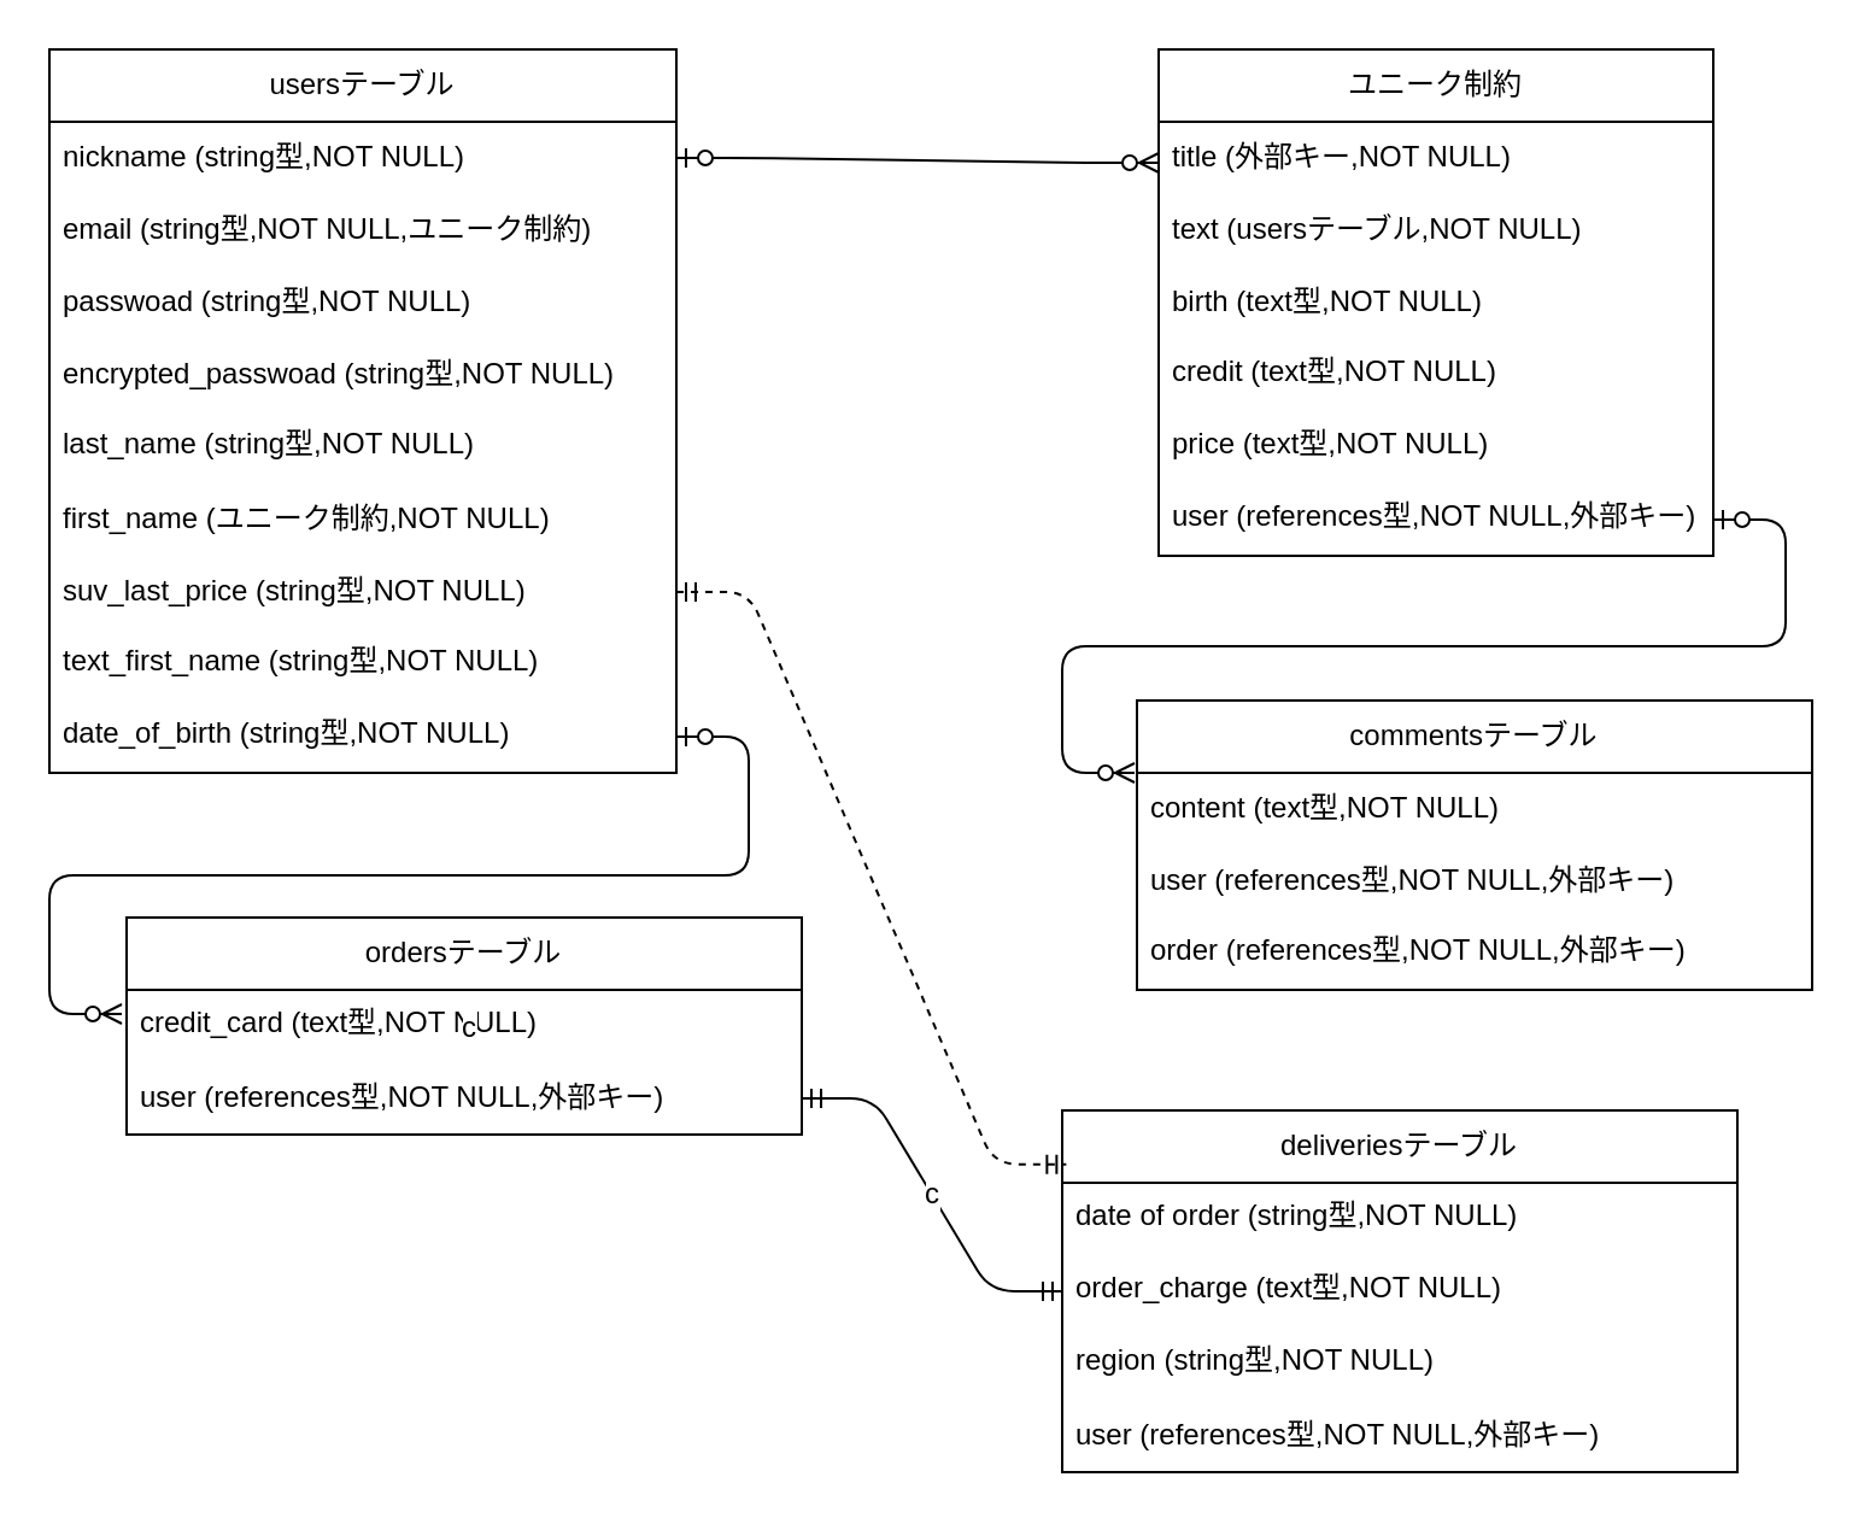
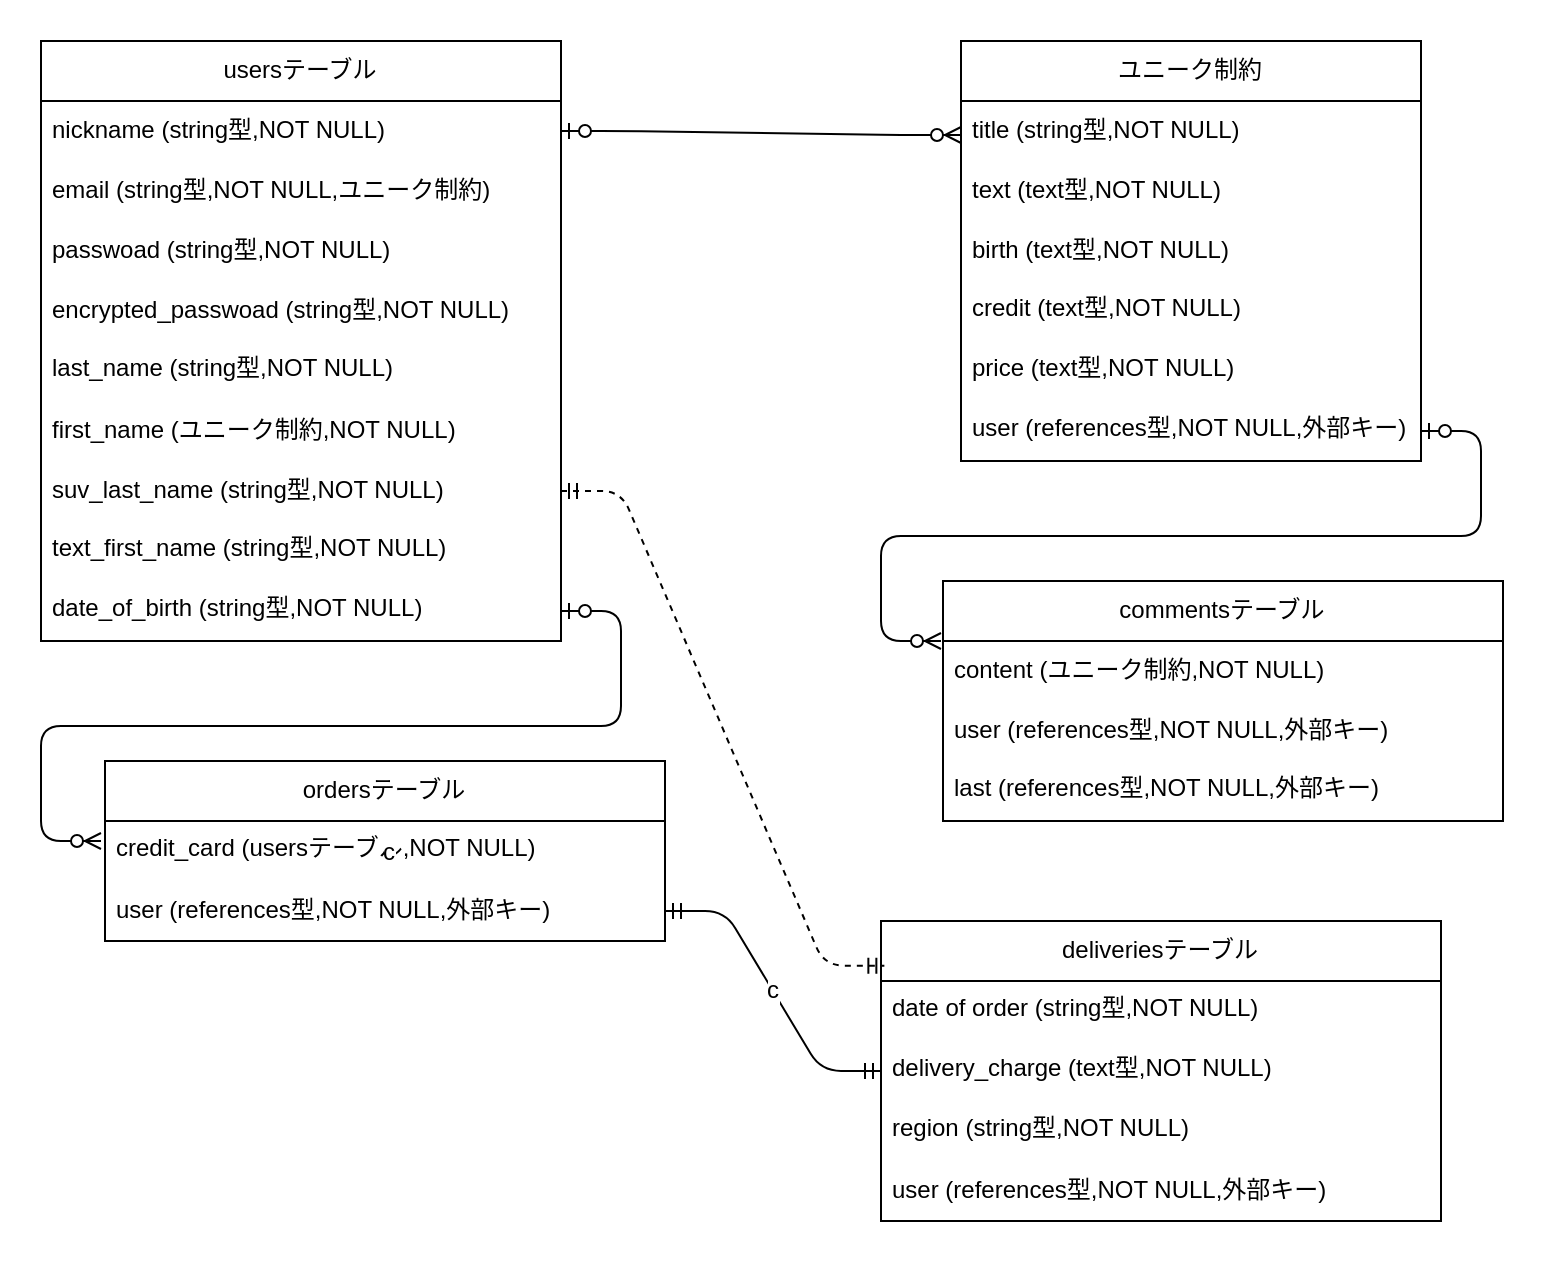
  <mxCell id="0" />
  <mxCell id="1" parent="0" />
  <mxCell id="2" value="usersテーブル" style="swimlane;fontStyle=0;childLayout=stackLayout;horizontal=1;startSize=30;horizontalStack=0;resizeParent=1;resizeParentMax=0;resizeLast=0;collapsible=1;marginBottom=0;whiteSpace=wrap;html=1;" parent="1" vertex="1"><mxGeometry x="20" y="20" width="260" height="300" as="geometry"><mxRectangle x="40" y="10" width="120" height="30" as="alternateBounds" /></mxGeometry></mxCell>
  <mxCell id="3" value="nickname (string型,NOT NULL)" style="text;strokeColor=none;fillColor=none;align=left;verticalAlign=middle;spacingLeft=4;spacingRight=4;overflow=hidden;points=[[0,0.5],[1,0.5]];portConstraint=eastwest;rotatable=0;whiteSpace=wrap;html=1;" parent="2" vertex="1"><mxGeometry y="30" width="260" height="30" as="geometry" /></mxCell>
  <mxCell id="4" value="email (string型,NOT NULL,ユニーク制約)" style="text;strokeColor=none;fillColor=none;align=left;verticalAlign=middle;spacingLeft=4;spacingRight=4;overflow=hidden;points=[[0,0.5],[1,0.5]];portConstraint=eastwest;rotatable=0;whiteSpace=wrap;html=1;" parent="2" vertex="1"><mxGeometry y="60" width="260" height="30" as="geometry" /></mxCell>
  <mxCell id="5" value="passwoad (string型,NOT NULL)" style="text;strokeColor=none;fillColor=none;align=left;verticalAlign=middle;spacingLeft=4;spacingRight=4;overflow=hidden;points=[[0,0.5],[1,0.5]];portConstraint=eastwest;rotatable=0;whiteSpace=wrap;html=1;" parent="2" vertex="1"><mxGeometry y="90" width="260" height="30" as="geometry" /></mxCell>
  <mxCell id="6" value="encrypted_passwoad (string型,NOT NULL)" style="text;strokeColor=none;fillColor=none;align=left;verticalAlign=middle;spacingLeft=4;spacingRight=4;overflow=hidden;points=[[0,0.5],[1,0.5]];portConstraint=eastwest;rotatable=0;whiteSpace=wrap;html=1;" parent="2" vertex="1"><mxGeometry y="120" width="260" height="30" as="geometry" /></mxCell>
  <mxCell id="7" value="last_name (string型,NOT NULL)" style="text;strokeColor=none;fillColor=none;spacingLeft=4;spacingRight=4;overflow=hidden;rotatable=0;points=[[0,0.5],[1,0.5]];portConstraint=eastwest;fontSize=12;" parent="2" vertex="1"><mxGeometry y="150" width="260" height="30" as="geometry" /></mxCell>
  <mxCell id="8" value="first_name&amp;nbsp;(ユニーク制約,NOT NULL)" style="text;strokeColor=none;fillColor=none;align=left;verticalAlign=middle;spacingLeft=4;spacingRight=4;overflow=hidden;points=[[0,0.5],[1,0.5]];portConstraint=eastwest;rotatable=0;whiteSpace=wrap;html=1;" parent="2" vertex="1"><mxGeometry y="180" width="260" height="30" as="geometry" /></mxCell>
- <mxCell id="9" value="&lt;span style=&quot;&quot;&gt;suv_last_price&amp;nbsp;(string型,NOT NULL)&lt;/span&gt;" style="text;strokeColor=none;fillColor=none;align=left;verticalAlign=middle;spacingLeft=4;spacingRight=4;overflow=hidden;points=[[0,0.5],[1,0.5]];portConstraint=eastwest;rotatable=0;whiteSpace=wrap;html=1;" parent="2" vertex="1"><mxGeometry y="210" width="260" height="30" as="geometry" /></mxCell>
+ <mxCell id="9" value="&lt;span style=&quot;&quot;&gt;suv_last_name&amp;nbsp;(string型,NOT NULL)&lt;/span&gt;" style="text;strokeColor=none;fillColor=none;align=left;verticalAlign=middle;spacingLeft=4;spacingRight=4;overflow=hidden;points=[[0,0.5],[1,0.5]];portConstraint=eastwest;rotatable=0;whiteSpace=wrap;html=1;" parent="2" vertex="1"><mxGeometry y="210" width="260" height="30" as="geometry" /></mxCell>
  <mxCell id="10" value="text_first_name (string型,NOT NULL)" style="text;strokeColor=none;fillColor=none;spacingLeft=4;spacingRight=4;overflow=hidden;rotatable=0;points=[[0,0.5],[1,0.5]];portConstraint=eastwest;fontSize=12;" parent="2" vertex="1"><mxGeometry y="240" width="260" height="30" as="geometry" /></mxCell>
  <mxCell id="11" value="date_of_birth (string型,NOT NULL)" style="text;strokeColor=none;fillColor=none;spacingLeft=4;spacingRight=4;overflow=hidden;rotatable=0;points=[[0,0.5],[1,0.5]];portConstraint=eastwest;fontSize=12;" parent="2" vertex="1"><mxGeometry y="270" width="260" height="30" as="geometry" /></mxCell>
  <mxCell id="12" value="ユニーク制約" style="swimlane;fontStyle=0;childLayout=stackLayout;horizontal=1;startSize=30;horizontalStack=0;resizeParent=1;resizeParentMax=0;resizeLast=0;collapsible=1;marginBottom=0;whiteSpace=wrap;html=1;" parent="1" vertex="1"><mxGeometry x="480" y="20" width="230" height="210" as="geometry"><mxRectangle x="500" y="40" width="120" height="30" as="alternateBounds" /></mxGeometry></mxCell>
- <mxCell id="13" value="title (外部キー,NOT NULL)" style="text;strokeColor=none;fillColor=none;align=left;verticalAlign=middle;spacingLeft=4;spacingRight=4;overflow=hidden;points=[[0,0.5],[1,0.5]];portConstraint=eastwest;rotatable=0;whiteSpace=wrap;html=1;" parent="12" vertex="1"><mxGeometry y="30" width="230" height="30" as="geometry" /></mxCell>
- <mxCell id="14" value="text (usersテーブル,NOT NULL)" style="text;strokeColor=none;fillColor=none;align=left;verticalAlign=middle;spacingLeft=4;spacingRight=4;overflow=hidden;points=[[0,0.5],[1,0.5]];portConstraint=eastwest;rotatable=0;whiteSpace=wrap;html=1;" parent="12" vertex="1"><mxGeometry y="60" width="230" height="30" as="geometry" /></mxCell>
+ <mxCell id="13" value="title (string型,NOT NULL)" style="text;strokeColor=none;fillColor=none;align=left;verticalAlign=middle;spacingLeft=4;spacingRight=4;overflow=hidden;points=[[0,0.5],[1,0.5]];portConstraint=eastwest;rotatable=0;whiteSpace=wrap;html=1;" parent="12" vertex="1"><mxGeometry y="30" width="230" height="30" as="geometry" /></mxCell>
+ <mxCell id="14" value="text (text型,NOT NULL)" style="text;strokeColor=none;fillColor=none;align=left;verticalAlign=middle;spacingLeft=4;spacingRight=4;overflow=hidden;points=[[0,0.5],[1,0.5]];portConstraint=eastwest;rotatable=0;whiteSpace=wrap;html=1;" parent="12" vertex="1"><mxGeometry y="60" width="230" height="30" as="geometry" /></mxCell>
  <mxCell id="15" value="&lt;span style=&quot;&quot;&gt;birth&lt;/span&gt;&amp;nbsp;(text型,NOT NULL)" style="text;strokeColor=none;fillColor=none;align=left;verticalAlign=middle;spacingLeft=4;spacingRight=4;overflow=hidden;points=[[0,0.5],[1,0.5]];portConstraint=eastwest;rotatable=0;whiteSpace=wrap;html=1;" parent="12" vertex="1"><mxGeometry y="90" width="230" height="30" as="geometry" /></mxCell>
  <mxCell id="16" value="credit (text型,NOT NULL)" style="text;strokeColor=none;fillColor=none;spacingLeft=4;spacingRight=4;overflow=hidden;rotatable=0;points=[[0,0.5],[1,0.5]];portConstraint=eastwest;fontSize=12;" parent="12" vertex="1"><mxGeometry y="120" width="230" height="30" as="geometry" /></mxCell>
  <mxCell id="17" value="price (text型,NOT NULL)" style="text;strokeColor=none;fillColor=none;spacingLeft=4;spacingRight=4;overflow=hidden;rotatable=0;points=[[0,0.5],[1,0.5]];portConstraint=eastwest;fontSize=12;" parent="12" vertex="1"><mxGeometry y="150" width="230" height="30" as="geometry" /></mxCell>
  <mxCell id="18" value="user (references型,NOT NULL,外部キー)" style="text;strokeColor=none;fillColor=none;spacingLeft=4;spacingRight=4;overflow=hidden;rotatable=0;points=[[0,0.5],[1,0.5]];portConstraint=eastwest;fontSize=12;" parent="12" vertex="1"><mxGeometry y="180" width="230" height="30" as="geometry" /></mxCell>
  <mxCell id="19" value="ordersテーブル" style="swimlane;fontStyle=0;childLayout=stackLayout;horizontal=1;startSize=30;horizontalStack=0;resizeParent=1;resizeParentMax=0;resizeLast=0;collapsible=1;marginBottom=0;whiteSpace=wrap;html=1;" parent="1" vertex="1"><mxGeometry x="52" y="380" width="280" height="90" as="geometry"><mxRectangle x="40" y="10" width="120" height="30" as="alternateBounds" /></mxGeometry></mxCell>
- <mxCell id="20" value="credit_card (text型,NOT NULL)" style="text;strokeColor=none;fillColor=none;spacingLeft=4;spacingRight=4;overflow=hidden;rotatable=0;points=[[0,0.5],[1,0.5]];portConstraint=eastwest;fontSize=12;" parent="19" vertex="1"><mxGeometry y="30" width="280" height="30" as="geometry" /></mxCell>
+ <mxCell id="20" value="credit_card (usersテーブル,NOT NULL)" style="text;strokeColor=none;fillColor=none;spacingLeft=4;spacingRight=4;overflow=hidden;rotatable=0;points=[[0,0.5],[1,0.5]];portConstraint=eastwest;fontSize=12;" parent="19" vertex="1"><mxGeometry y="30" width="280" height="30" as="geometry" /></mxCell>
  <mxCell id="21" value="user (references型,NOT NULL,外部キー)" style="text;strokeColor=none;fillColor=none;align=left;verticalAlign=middle;spacingLeft=4;spacingRight=4;overflow=hidden;points=[[0,0.5],[1,0.5]];portConstraint=eastwest;rotatable=0;whiteSpace=wrap;html=1;" parent="19" vertex="1"><mxGeometry y="60" width="280" height="30" as="geometry" /></mxCell>
  <mxCell id="22" value="" style="edgeStyle=entityRelationEdgeStyle;fontSize=12;html=1;endArrow=ERzeroToMany;startArrow=ERzeroToOne;strokeColor=default;exitX=1;exitY=0.5;exitDx=0;exitDy=0;entryX=0;entryY=0.5;entryDx=0;entryDy=0;" parent="1" source="3" edge="1"><mxGeometry width="100" height="100" relative="1" as="geometry"><mxPoint x="280" y="67" as="sourcePoint" /><mxPoint x="480" y="67" as="targetPoint" /></mxGeometry></mxCell>
  <mxCell id="23" value="commentsテーブル" style="swimlane;fontStyle=0;childLayout=stackLayout;horizontal=1;startSize=30;horizontalStack=0;resizeParent=1;resizeParentMax=0;resizeLast=0;collapsible=1;marginBottom=0;whiteSpace=wrap;html=1;" parent="1" vertex="1"><mxGeometry x="471" y="290" width="280" height="120" as="geometry"><mxRectangle x="40" y="10" width="120" height="30" as="alternateBounds" /></mxGeometry></mxCell>
- <mxCell id="24" value="content (text型,NOT NULL)" style="text;strokeColor=none;fillColor=none;align=left;verticalAlign=middle;spacingLeft=4;spacingRight=4;overflow=hidden;points=[[0,0.5],[1,0.5]];portConstraint=eastwest;rotatable=0;whiteSpace=wrap;html=1;" parent="23" vertex="1"><mxGeometry y="30" width="280" height="30" as="geometry" /></mxCell>
+ <mxCell id="24" value="content (ユニーク制約,NOT NULL)" style="text;strokeColor=none;fillColor=none;align=left;verticalAlign=middle;spacingLeft=4;spacingRight=4;overflow=hidden;points=[[0,0.5],[1,0.5]];portConstraint=eastwest;rotatable=0;whiteSpace=wrap;html=1;" parent="23" vertex="1"><mxGeometry y="30" width="280" height="30" as="geometry" /></mxCell>
  <mxCell id="25" value="user (references型,NOT NULL,外部キー)" style="text;strokeColor=none;fillColor=none;align=left;verticalAlign=middle;spacingLeft=4;spacingRight=4;overflow=hidden;points=[[0,0.5],[1,0.5]];portConstraint=eastwest;rotatable=0;whiteSpace=wrap;html=1;" parent="23" vertex="1"><mxGeometry y="60" width="280" height="30" as="geometry" /></mxCell>
- <mxCell id="26" value="order (references型,NOT NULL,外部キー)" style="text;strokeColor=none;fillColor=none;spacingLeft=4;spacingRight=4;overflow=hidden;rotatable=0;points=[[0,0.5],[1,0.5]];portConstraint=eastwest;fontSize=12;" parent="23" vertex="1"><mxGeometry y="90" width="280" height="30" as="geometry" /></mxCell>
+ <mxCell id="26" value="last (references型,NOT NULL,外部キー)" style="text;strokeColor=none;fillColor=none;spacingLeft=4;spacingRight=4;overflow=hidden;rotatable=0;points=[[0,0.5],[1,0.5]];portConstraint=eastwest;fontSize=12;" parent="23" vertex="1"><mxGeometry y="90" width="280" height="30" as="geometry" /></mxCell>
  <mxCell id="27" value="deliveriesテーブル" style="swimlane;fontStyle=0;childLayout=stackLayout;horizontal=1;startSize=30;horizontalStack=0;resizeParent=1;resizeParentMax=0;resizeLast=0;collapsible=1;marginBottom=0;whiteSpace=wrap;html=1;" parent="1" vertex="1"><mxGeometry x="440" y="460" width="280" height="150" as="geometry"><mxRectangle x="40" y="10" width="120" height="30" as="alternateBounds" /></mxGeometry></mxCell>
  <mxCell id="28" value="date of order (string型,NOT NULL)" style="text;strokeColor=none;fillColor=none;spacingLeft=4;spacingRight=4;overflow=hidden;rotatable=0;points=[[0,0.5],[1,0.5]];portConstraint=eastwest;fontSize=12;" parent="27" vertex="1"><mxGeometry y="30" width="280" height="30" as="geometry" /></mxCell>
- <mxCell id="29" value="order_charge (text型,NOT NULL)" style="text;strokeColor=none;fillColor=none;spacingLeft=4;spacingRight=4;overflow=hidden;rotatable=0;points=[[0,0.5],[1,0.5]];portConstraint=eastwest;fontSize=12;" parent="27" vertex="1"><mxGeometry y="60" width="280" height="30" as="geometry" /></mxCell>
+ <mxCell id="29" value="delivery_charge (text型,NOT NULL)" style="text;strokeColor=none;fillColor=none;spacingLeft=4;spacingRight=4;overflow=hidden;rotatable=0;points=[[0,0.5],[1,0.5]];portConstraint=eastwest;fontSize=12;" parent="27" vertex="1"><mxGeometry y="60" width="280" height="30" as="geometry" /></mxCell>
  <mxCell id="30" value="region (string型,NOT NULL)" style="text;strokeColor=none;fillColor=none;spacingLeft=4;spacingRight=4;overflow=hidden;rotatable=0;points=[[0,0.5],[1,0.5]];portConstraint=eastwest;fontSize=12;" parent="27" vertex="1"><mxGeometry y="90" width="280" height="30" as="geometry" /></mxCell>
  <mxCell id="31" value="user (references型,NOT NULL,外部キー)" style="text;strokeColor=none;fillColor=none;align=left;verticalAlign=middle;spacingLeft=4;spacingRight=4;overflow=hidden;points=[[0,0.5],[1,0.5]];portConstraint=eastwest;rotatable=0;whiteSpace=wrap;html=1;" parent="27" vertex="1"><mxGeometry y="120" width="280" height="30" as="geometry" /></mxCell>
  <mxCell id="32" value="" style="edgeStyle=entityRelationEdgeStyle;fontSize=12;html=1;endArrow=ERzeroToMany;startArrow=ERzeroToOne;strokeColor=default;" parent="1" source="18" edge="1"><mxGeometry width="100" height="100" relative="1" as="geometry"><mxPoint x="510" y="330" as="sourcePoint" /><mxPoint x="470" y="320" as="targetPoint" /></mxGeometry></mxCell>
  <mxCell id="33" value="c" style="edgeStyle=entityRelationEdgeStyle;fontSize=12;html=1;endArrow=ERmandOne;startArrow=ERmandOne;exitX=1;exitY=0.5;exitDx=0;exitDy=0;entryX=0;entryY=0.5;entryDx=0;entryDy=0;" parent="1" source="21" edge="1" target="29"><mxGeometry width="100" height="100" relative="1" as="geometry"><mxPoint x="350" y="450" as="sourcePoint" /><mxPoint x="100" y="560" as="targetPoint" /></mxGeometry></mxCell>
  <mxCell id="34" value="" style="edgeStyle=entityRelationEdgeStyle;fontSize=12;html=1;endArrow=ERzeroToMany;startArrow=ERzeroToOne;strokeColor=default;exitX=1;exitY=0.5;exitDx=0;exitDy=0;" edge="1" parent="1" source="11"><mxGeometry width="100" height="100" relative="1" as="geometry"><mxPoint x="310" y="310" as="sourcePoint" /><mxPoint x="50" y="420" as="targetPoint" /></mxGeometry></mxCell>
  <mxCell id="35" value="c" style="edgeStyle=entityRelationEdgeStyle;fontSize=12;html=1;endArrow=ERmandOne;startArrow=ERmandOne;exitX=1;exitY=0.5;exitDx=0;exitDy=0;entryX=0.006;entryY=0.149;entryDx=0;entryDy=0;entryPerimeter=0;dashed=1;" edge="1" parent="1" source="9" target="27"><mxGeometry x="-0.059" y="-178" width="100" height="100" relative="1" as="geometry"><mxPoint x="20" y="250" as="sourcePoint" /><mxPoint x="500" y="480" as="targetPoint" /><mxPoint y="1" as="offset" /></mxGeometry></mxCell>
